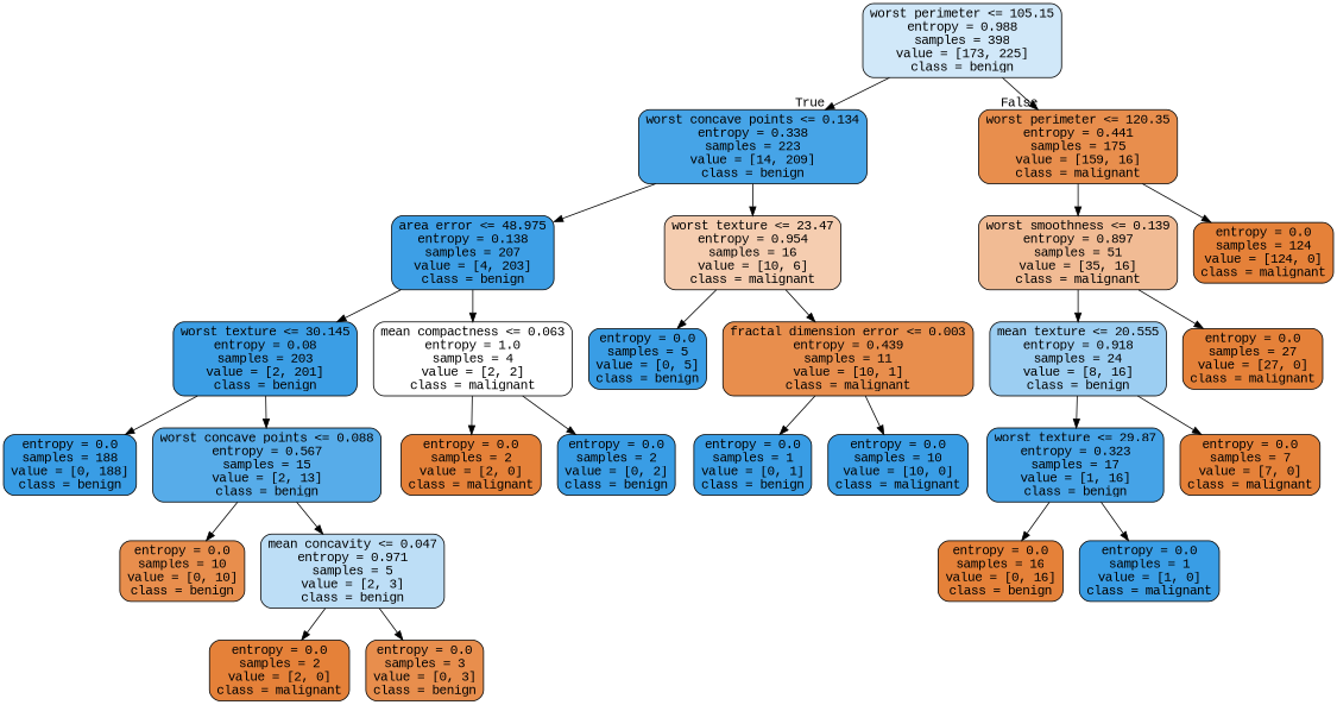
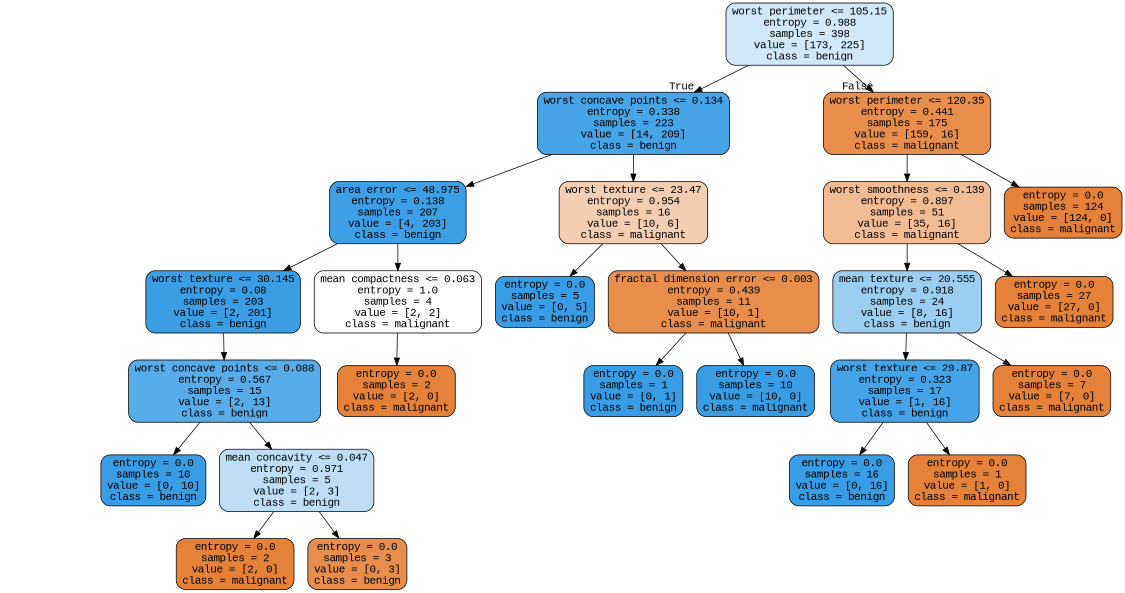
  digraph {
    fontname="Liberation Mono"
    node [color=black fillcolor="#399de5" fontname="Liberation Mono" shape=box style="filled, rounded"]
    edge [fontname="Liberation Mono"]
    n1 [fillcolor="#d1e8f9" label="worst perimeter <= 105.15\nentropy = 0.988\nsamples = 398\nvalue = [173, 225]\nclass = benign"]
    n2 [fillcolor="#46a4e7" label="worst concave points <= 0.134\nentropy = 0.338\nsamples = 223\nvalue = [14, 209]\nclass = benign"]
    n3 [fillcolor="#e88e4d" label="worst perimeter <= 120.35\nentropy = 0.441\nsamples = 175\nvalue = [159, 16]\nclass = malignant"]
    n4 [fillcolor="#3d9fe6" label="area error <= 48.975\nentropy = 0.138\nsamples = 207\nvalue = [4, 203]\nclass = benign"]
    n5 [fillcolor="#f5cdb0" label="worst texture <= 23.47\nentropy = 0.954\nsamples = 16\nvalue = [10, 6]\nclass = malignant"]
    n6 [fillcolor="#f1bb94" label="worst smoothness <= 0.139\nentropy = 0.897\nsamples = 51\nvalue = [35, 16]\nclass = malignant"]
    n7 [fillcolor="#e58139" label="entropy = 0.0\nsamples = 124\nvalue = [124, 0]\nclass = malignant"]
    n8 [fillcolor="#3b9ee5" label="worst texture <= 30.145\nentropy = 0.08\nsamples = 203\nvalue = [2, 201]\nclass = benign"]
    n9 [fillcolor="#ffffff" label="mean compactness <= 0.063\nentropy = 1.0\nsamples = 4\nvalue = [2, 2]\nclass = malignant"]
    n10 [label="entropy = 0.0\nsamples = 5\nvalue = [0, 5]\nclass = benign"]
    n11 [fillcolor="#e88e4d" label="fractal dimension error <= 0.003\nentropy = 0.439\nsamples = 11\nvalue = [10, 1]\nclass = malignant"]
-   n12 [label="entropy = 0.0\nsamples = 188\nvalue = [0, 188]\nclass = benign"]
    n13 [fillcolor="#57ace9" label="worst concave points <= 0.088\nentropy = 0.567\nsamples = 15\nvalue = [2, 13]\nclass = benign"]
    n14 [fillcolor="#e58139" label="entropy = 0.0\nsamples = 2\nvalue = [2, 0]\nclass = malignant"]
-   n15 [label="entropy = 0.0\nsamples = 2\nvalue = [0, 2]\nclass = benign"]
-   n16 [fillcolor="#e88e4d" label="entropy = 0.0\nsamples = 10\nvalue = [0, 10]\nclass = benign"]
+   n16 [label="entropy = 0.0\nsamples = 10\nvalue = [0, 10]\nclass = benign"]
    n17 [fillcolor="#bddef6" label="mean concavity <= 0.047\nentropy = 0.971\nsamples = 5\nvalue = [2, 3]\nclass = benign"]
    n18 [fillcolor="#e58139" label="entropy = 0.0\nsamples = 2\nvalue = [2, 0]\nclass = malignant"]
    n19 [fillcolor="#e88e4d" label="entropy = 0.0\nsamples = 3\nvalue = [0, 3]\nclass = benign"]
    n20 [label="entropy = 0.0\nsamples = 1\nvalue = [0, 1]\nclass = benign"]
    n21 [label="entropy = 0.0\nsamples = 10\nvalue = [10, 0]\nclass = malignant"]
    n22 [fillcolor="#9ccef2" label="mean texture <= 20.555\nentropy = 0.918\nsamples = 24\nvalue = [8, 16]\nclass = benign"]
    n23 [fillcolor="#e58139" label="entropy = 0.0\nsamples = 27\nvalue = [27, 0]\nclass = malignant"]
    n24 [fillcolor="#45a3e7" label="worst texture <= 29.87\nentropy = 0.323\nsamples = 17\nvalue = [1, 16]\nclass = benign"]
    n25 [fillcolor="#e58139" label="entropy = 0.0\nsamples = 7\nvalue = [7, 0]\nclass = malignant"]
-   n26 [fillcolor="#e58139" label="entropy = 0.0\nsamples = 16\nvalue = [0, 16]\nclass = benign"]
-   n27 [label="entropy = 0.0\nsamples = 1\nvalue = [1, 0]\nclass = malignant"]
+   n26 [label="entropy = 0.0\nsamples = 16\nvalue = [0, 16]\nclass = benign"]
+   n27 [fillcolor="#e58139" label="entropy = 0.0\nsamples = 1\nvalue = [1, 0]\nclass = malignant"]
    n1 -> n2 [headlabel=True labelangle=45 labeldistance=2.5]
    n1 -> n3 [headlabel=False labelangle=-45 labeldistance=2.5]
    n2 -> n4
    n2 -> n5
    n3 -> n6
    n3 -> n7
    n4 -> n8
    n4 -> n9
    n5 -> n10
    n5 -> n11
    n6 -> n22
    n6 -> n23
-   n8 -> n12
    n8 -> n13
    n9 -> n14
-   n9 -> n15
    n11 -> n20
    n11 -> n21
    n13 -> n16
    n13 -> n17
    n17 -> n18
    n17 -> n19
    n22 -> n24
    n22 -> n25
    n24 -> n26
    n24 -> n27
  }
